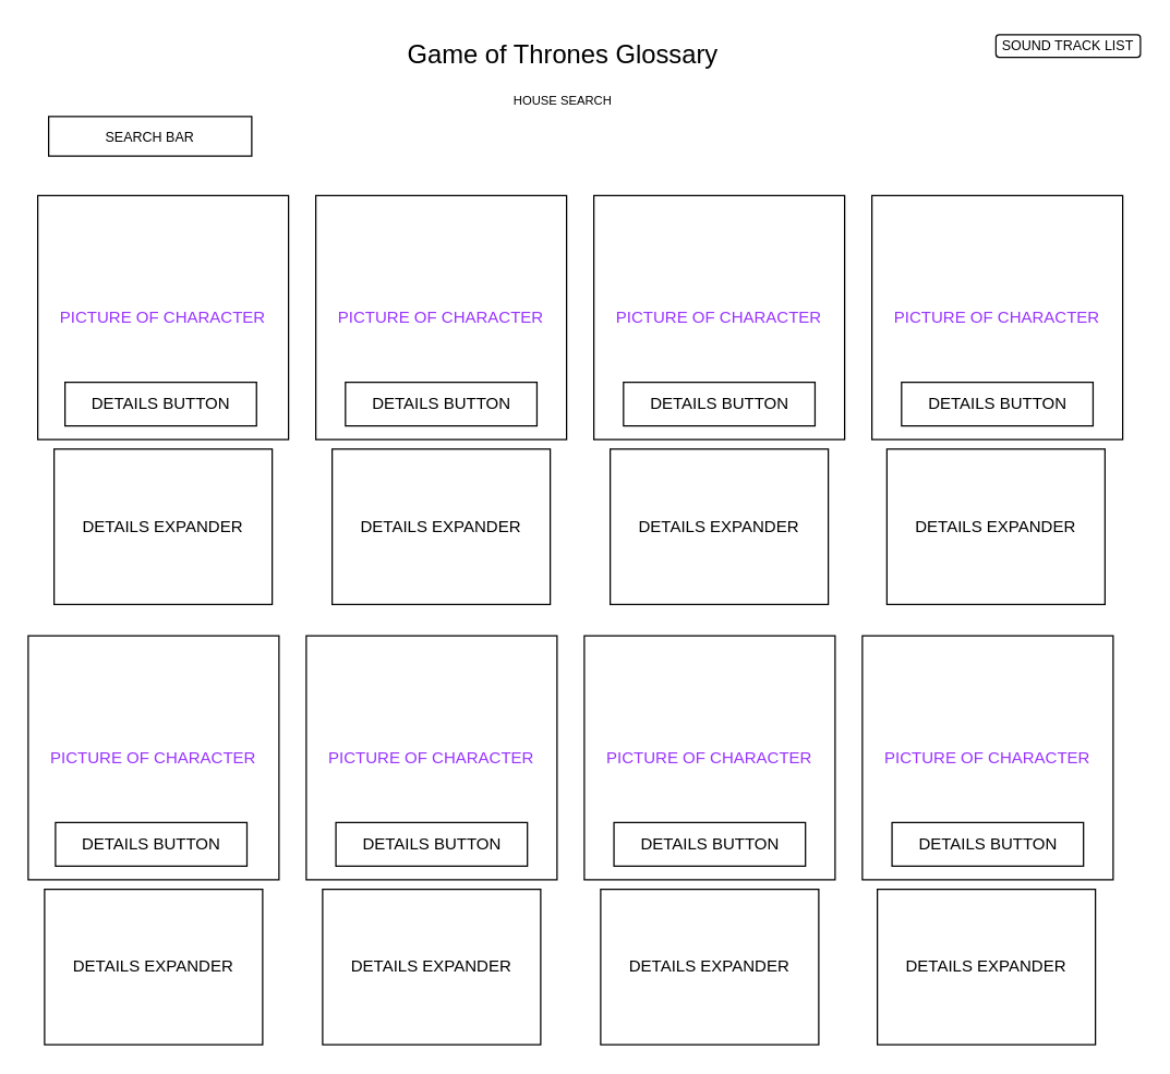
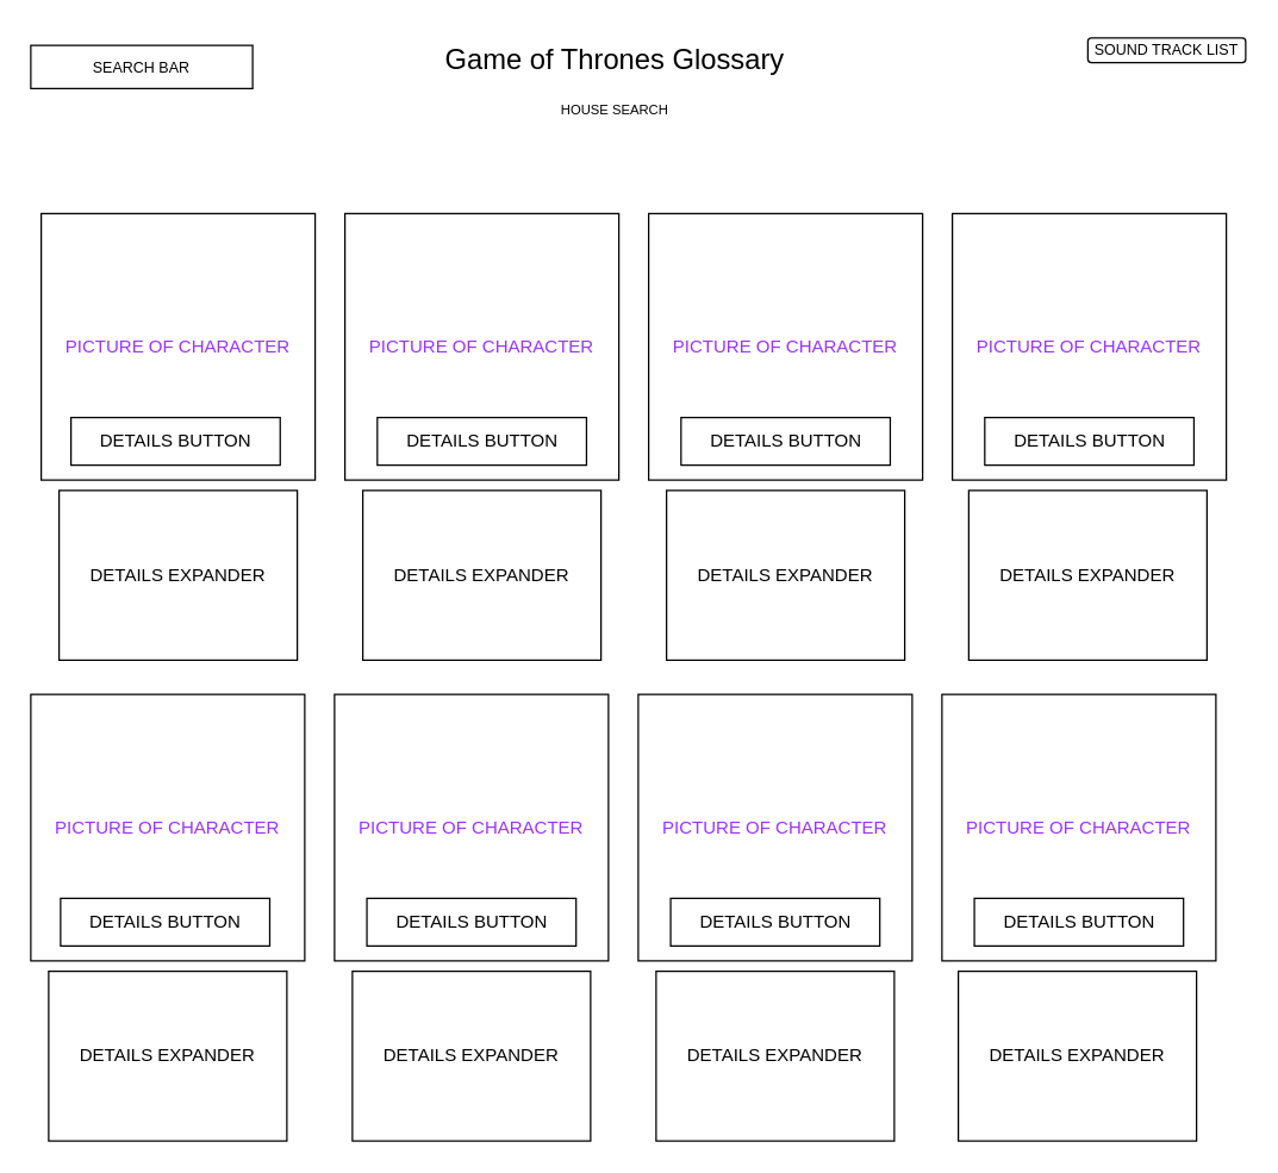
  <mxCell id="0" />
  <mxCell id="1" parent="0" />
  <mxCell id="2" value="Game of Thrones Glossary" style="text;html=1;strokeColor=none;fillColor=none;align=center;verticalAlign=middle;whiteSpace=wrap;rounded=0;fontSize=19;" parent="1" vertex="1"><mxGeometry x="270" y="20" width="285" height="39" as="geometry" /></mxCell>
- <mxCell id="3" value="SEARCH BAR" style="text;html=1;strokeColor=default;fillColor=none;align=center;verticalAlign=middle;whiteSpace=wrap;rounded=0;fontSize=10;" parent="1" vertex="1"><mxGeometry x="35" y="85" width="149" height="29" as="geometry" /></mxCell>
+ <mxCell id="3" value="SEARCH BAR" style="text;html=1;strokeColor=default;fillColor=none;align=center;verticalAlign=middle;whiteSpace=wrap;rounded=0;fontSize=10;" parent="1" vertex="1"><mxGeometry x="20" y="30" width="149" height="29" as="geometry" /></mxCell>
  <mxCell id="4" value="PICTURE OF CHARACTER" style="rounded=0;whiteSpace=wrap;html=1;fontColor=#9933FF;" parent="1" vertex="1"><mxGeometry x="27" y="143" width="184" height="179" as="geometry" /></mxCell>
  <mxCell id="5" value="HOUSE SEARCH" style="rounded=0;whiteSpace=wrap;html=1;fillColor=default;strokeColor=none;fontSize=9;" parent="1" vertex="1"><mxGeometry x="313" y="57" width="199" height="33" as="geometry" /></mxCell>
  <mxCell id="6" value="PICTURE OF CHARACTER" style="rounded=0;whiteSpace=wrap;html=1;fontColor=#9933FF;" parent="1" vertex="1"><mxGeometry x="231" y="143" width="184" height="179" as="geometry" /></mxCell>
  <mxCell id="7" value="PICTURE OF CHARACTER" style="rounded=0;whiteSpace=wrap;html=1;fontColor=#9933FF;" parent="1" vertex="1"><mxGeometry x="435" y="143" width="184" height="179" as="geometry" /></mxCell>
  <mxCell id="8" value="PICTURE OF CHARACTER" style="rounded=0;whiteSpace=wrap;html=1;fontColor=#9933FF;" parent="1" vertex="1"><mxGeometry x="639" y="143" width="184" height="179" as="geometry" /></mxCell>
  <mxCell id="9" value="DETAILS BUTTON" style="rounded=0;whiteSpace=wrap;html=1;" parent="1" vertex="1"><mxGeometry x="660.75" y="280" width="140.5" height="32" as="geometry" /></mxCell>
  <mxCell id="10" value="DETAILS EXPANDER" style="rounded=0;whiteSpace=wrap;html=1;" parent="1" vertex="1"><mxGeometry x="650" y="329" width="160" height="114" as="geometry" /></mxCell>
  <mxCell id="11" value="SOUND TRACK LIST" style="text;html=1;strokeColor=default;fillColor=none;align=center;verticalAlign=middle;whiteSpace=wrap;rounded=1;fontSize=10;glass=0;" vertex="1" parent="1"><mxGeometry x="730" y="25" width="106" height="16.5" as="geometry" /></mxCell>
  <mxCell id="12" value="DETAILS BUTTON" style="rounded=0;whiteSpace=wrap;html=1;" vertex="1" parent="1"><mxGeometry x="456.75" y="280" width="140.5" height="32" as="geometry" /></mxCell>
  <mxCell id="13" value="DETAILS BUTTON" style="rounded=0;whiteSpace=wrap;html=1;" vertex="1" parent="1"><mxGeometry x="252.75" y="280" width="140.5" height="32" as="geometry" /></mxCell>
  <mxCell id="14" value="DETAILS BUTTON" style="rounded=0;whiteSpace=wrap;html=1;" vertex="1" parent="1"><mxGeometry x="47" y="280" width="140.5" height="32" as="geometry" /></mxCell>
  <mxCell id="15" value="DETAILS EXPANDER" style="rounded=0;whiteSpace=wrap;html=1;" vertex="1" parent="1"><mxGeometry x="447" y="329" width="160" height="114" as="geometry" /></mxCell>
  <mxCell id="16" value="DETAILS EXPANDER" style="rounded=0;whiteSpace=wrap;html=1;" vertex="1" parent="1"><mxGeometry x="243" y="329" width="160" height="114" as="geometry" /></mxCell>
  <mxCell id="17" value="DETAILS EXPANDER" style="rounded=0;whiteSpace=wrap;html=1;" vertex="1" parent="1"><mxGeometry x="39" y="329" width="160" height="114" as="geometry" /></mxCell>
  <mxCell id="18" value="PICTURE OF CHARACTER" style="rounded=0;whiteSpace=wrap;html=1;fontColor=#9933FF;" vertex="1" parent="1"><mxGeometry x="20" y="466" width="184" height="179" as="geometry" /></mxCell>
  <mxCell id="19" value="PICTURE OF CHARACTER" style="rounded=0;whiteSpace=wrap;html=1;fontColor=#9933FF;" vertex="1" parent="1"><mxGeometry x="224" y="466" width="184" height="179" as="geometry" /></mxCell>
  <mxCell id="20" value="PICTURE OF CHARACTER" style="rounded=0;whiteSpace=wrap;html=1;fontColor=#9933FF;" vertex="1" parent="1"><mxGeometry x="428" y="466" width="184" height="179" as="geometry" /></mxCell>
  <mxCell id="21" value="PICTURE OF CHARACTER" style="rounded=0;whiteSpace=wrap;html=1;fontColor=#9933FF;" vertex="1" parent="1"><mxGeometry x="632" y="466" width="184" height="179" as="geometry" /></mxCell>
  <mxCell id="22" value="DETAILS BUTTON" style="rounded=0;whiteSpace=wrap;html=1;" vertex="1" parent="1"><mxGeometry x="653.75" y="603" width="140.5" height="32" as="geometry" /></mxCell>
  <mxCell id="23" value="DETAILS EXPANDER" style="rounded=0;whiteSpace=wrap;html=1;" vertex="1" parent="1"><mxGeometry x="643" y="652" width="160" height="114" as="geometry" /></mxCell>
  <mxCell id="24" value="DETAILS BUTTON" style="rounded=0;whiteSpace=wrap;html=1;" vertex="1" parent="1"><mxGeometry x="449.75" y="603" width="140.5" height="32" as="geometry" /></mxCell>
  <mxCell id="25" value="DETAILS BUTTON" style="rounded=0;whiteSpace=wrap;html=1;" vertex="1" parent="1"><mxGeometry x="245.75" y="603" width="140.5" height="32" as="geometry" /></mxCell>
  <mxCell id="26" value="DETAILS BUTTON" style="rounded=0;whiteSpace=wrap;html=1;" vertex="1" parent="1"><mxGeometry x="40" y="603" width="140.5" height="32" as="geometry" /></mxCell>
  <mxCell id="27" value="DETAILS EXPANDER" style="rounded=0;whiteSpace=wrap;html=1;" vertex="1" parent="1"><mxGeometry x="440" y="652" width="160" height="114" as="geometry" /></mxCell>
  <mxCell id="28" value="DETAILS EXPANDER" style="rounded=0;whiteSpace=wrap;html=1;" vertex="1" parent="1"><mxGeometry x="236" y="652" width="160" height="114" as="geometry" /></mxCell>
  <mxCell id="29" value="DETAILS EXPANDER" style="rounded=0;whiteSpace=wrap;html=1;" vertex="1" parent="1"><mxGeometry x="32" y="652" width="160" height="114" as="geometry" /></mxCell>
